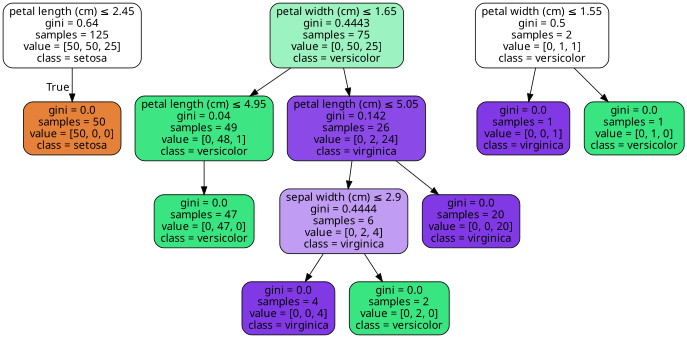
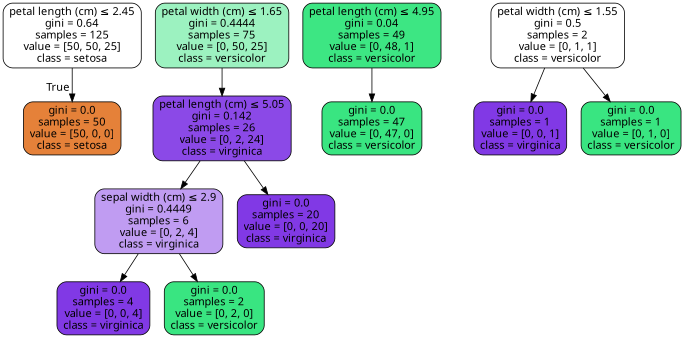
  digraph {
    fontname="Noto Sans"
    node [color=black fillcolor="#39e581ff" fontname="Noto Sans" shape=box style="filled, rounded"]
    edge [fontname="Noto Sans"]
    n1 [fillcolor="#e5813900" label=<petal length (cm) &le; 2.45<br/>gini = 0.64<br/>samples = 125<br/>value = [50, 50, 25]<br/>class = setosa>]
    n2 [fillcolor="#e58139ff" label=<gini = 0.0<br/>samples = 50<br/>value = [50, 0, 0]<br/>class = setosa>]
-   n3 [fillcolor="#39e5817f" label=<petal width (cm) &le; 1.65<br/>gini = 0.4443<br/>samples = 75<br/>value = [0, 50, 25]<br/>class = versicolor>]
+   n3 [fillcolor="#39e5817f" label=<petal width (cm) &le; 1.65<br/>gini = 0.4444<br/>samples = 75<br/>value = [0, 50, 25]<br/>class = versicolor>]
    n4 [fillcolor="#39e581fa" label=<petal length (cm) &le; 4.95<br/>gini = 0.04<br/>samples = 49<br/>value = [0, 48, 1]<br/>class = versicolor>]
    n5 [fillcolor="#8139e5ea" label=<petal length (cm) &le; 5.05<br/>gini = 0.142<br/>samples = 26<br/>value = [0, 2, 24]<br/>class = virginica>]
    n6 [label=<gini = 0.0<br/>samples = 47<br/>value = [0, 47, 0]<br/>class = versicolor>]
-   n7 [fillcolor="#8139e57f" label=<sepal width (cm) &le; 2.9<br/>gini = 0.4444<br/>samples = 6<br/>value = [0, 2, 4]<br/>class = virginica>]
+   n7 [fillcolor="#8139e57f" label=<sepal width (cm) &le; 2.9<br/>gini = 0.4449<br/>samples = 6<br/>value = [0, 2, 4]<br/>class = virginica>]
    n8 [fillcolor="#8139e5ff" label=<gini = 0.0<br/>samples = 20<br/>value = [0, 0, 20]<br/>class = virginica>]
    n9 [fillcolor="#39e58100" label=<petal width (cm) &le; 1.55<br/>gini = 0.5<br/>samples = 2<br/>value = [0, 1, 1]<br/>class = versicolor>]
    n10 [fillcolor="#8139e5ff" label=<gini = 0.0<br/>samples = 1<br/>value = [0, 0, 1]<br/>class = virginica>]
    n11 [label=<gini = 0.0<br/>samples = 1<br/>value = [0, 1, 0]<br/>class = versicolor>]
    n12 [fillcolor="#8139e5ff" label=<gini = 0.0<br/>samples = 4<br/>value = [0, 0, 4]<br/>class = virginica>]
    n13 [label=<gini = 0.0<br/>samples = 2<br/>value = [0, 2, 0]<br/>class = versicolor>]
    n1 -> n2 [headlabel=True labelangle=45 labeldistance=2.5]
-   n3 -> n4
    n3 -> n5
    n4 -> n6
    n5 -> n7
    n5 -> n8
    n7 -> n12
    n7 -> n13
    n9 -> n10
    n9 -> n11
  }
